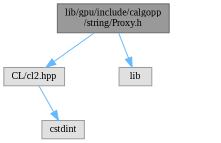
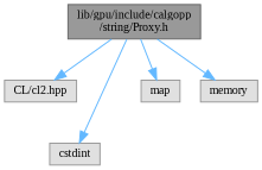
  digraph {
    fontname="Liberation Serif"
    node [color=grey60 fillcolor="#E0E0E0" fontname="Liberation Serif" fontsize=10 shape=box style=filled]
    edge [color=steelblue1 fontname="Liberation Serif" fontsize=10 labelfontname=Helvetica labelfontsize=10 style=solid]
    n1 [color=gray40 fillcolor=grey60 fontcolor=black height=0.2 label="lib/gpu/include/calgopp\l/string/Proxy.h" width=0.4]
    n2 [height=0.2 label="CL/cl2.hpp" width=0.4]
    n3 [height=0.2 label=cstdint width=0.4]
-   n4 [height=0.2 label=lib width=0.4]
+   n4 [height=0.2 label=map width=0.4]
+   n5 [height=0.2 label=memory width=0.4]
    n1 -> n2
-   n2 -> n3
+   n1 -> n3
    n1 -> n4
+   n1 -> n5
  }
